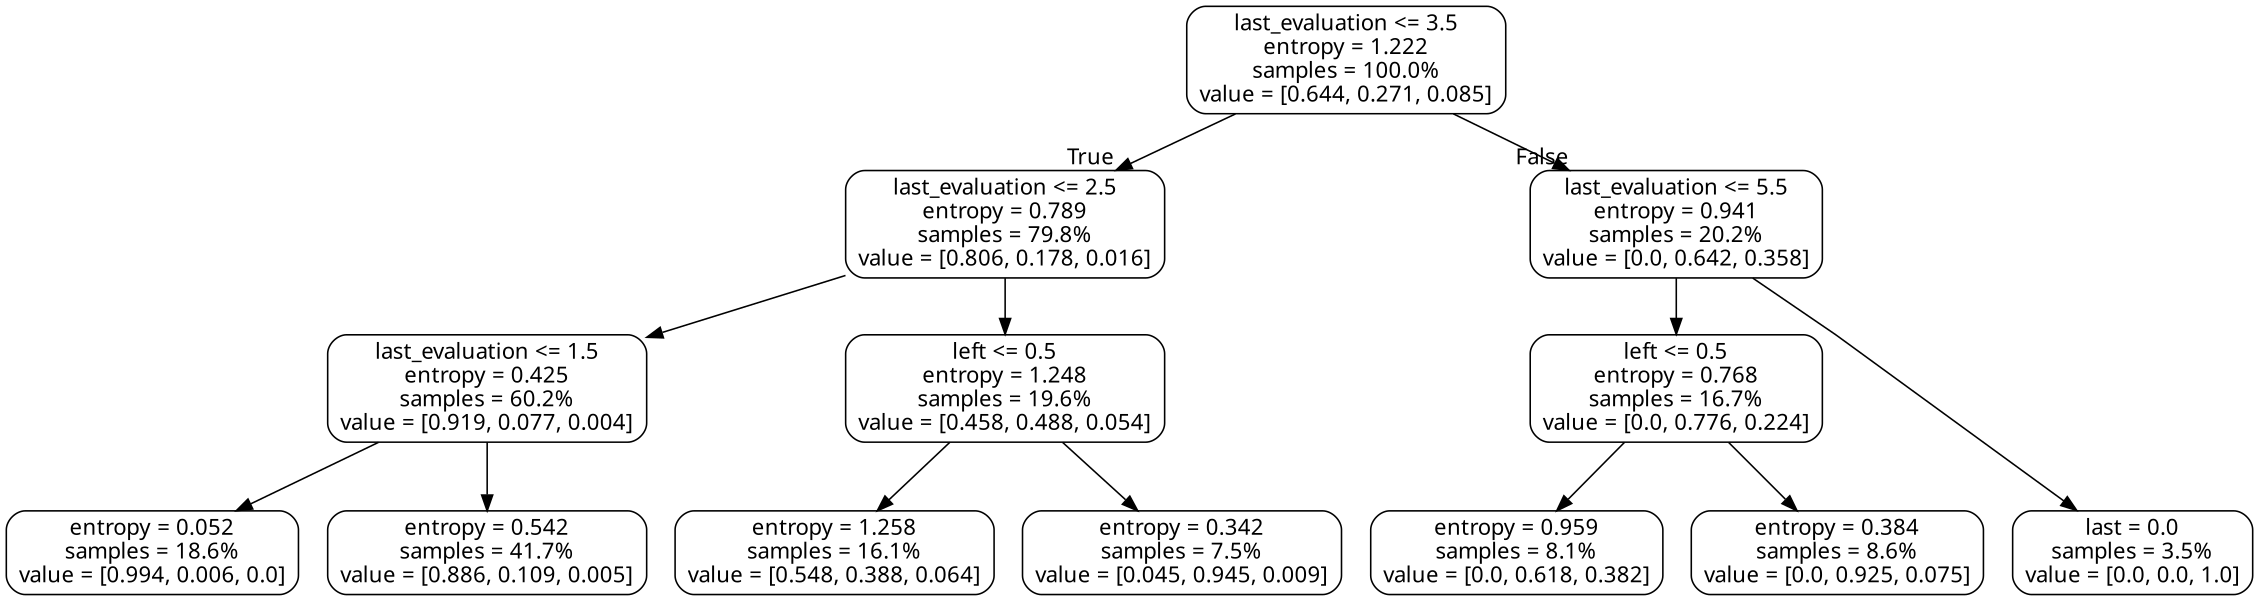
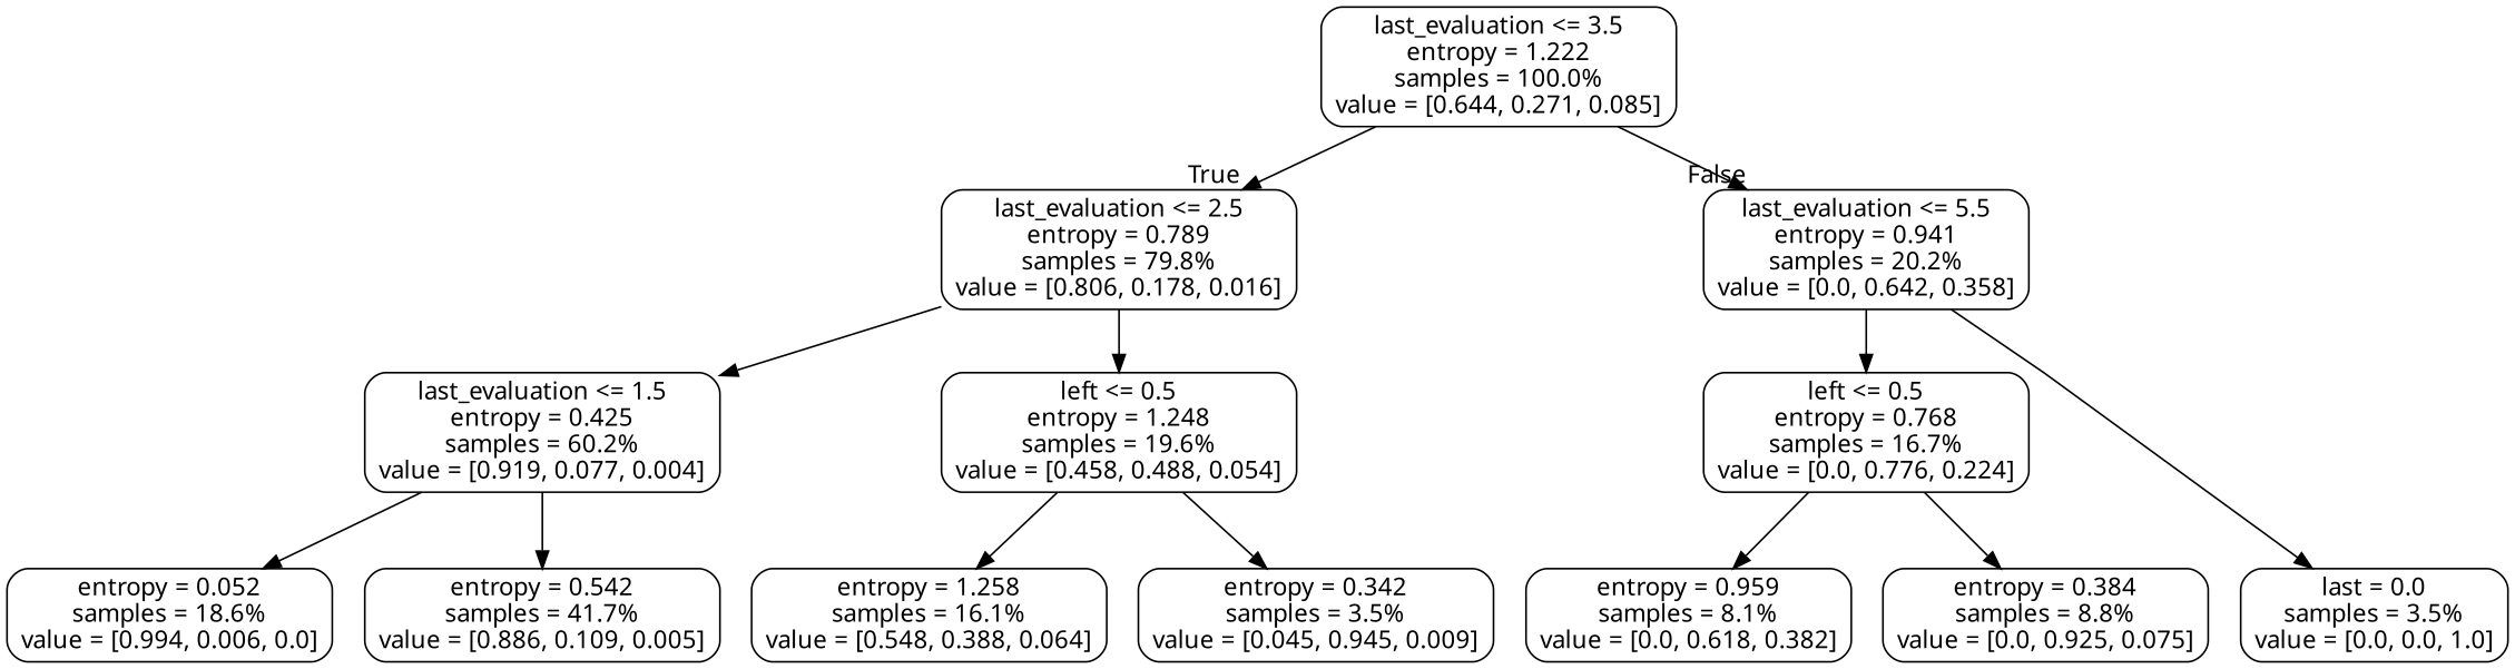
  digraph {
    fontname="Noto Sans"
    ranksep=equally
    splines=polyline
    node [color=black fontname="Noto Sans" shape=box style=rounded]
    edge [fontname="Noto Sans"]
    n1 [label="last_evaluation <= 3.5\nentropy = 1.222\nsamples = 100.0%\nvalue = [0.644, 0.271, 0.085]"]
    n2 [label="last_evaluation <= 2.5\nentropy = 0.789\nsamples = 79.8%\nvalue = [0.806, 0.178, 0.016]"]
    n3 [label="last_evaluation <= 5.5\nentropy = 0.941\nsamples = 20.2%\nvalue = [0.0, 0.642, 0.358]"]
    n4 [label="last_evaluation <= 1.5\nentropy = 0.425\nsamples = 60.2%\nvalue = [0.919, 0.077, 0.004]"]
    n5 [label="left <= 0.5\nentropy = 1.248\nsamples = 19.6%\nvalue = [0.458, 0.488, 0.054]"]
    n6 [label="left <= 0.5\nentropy = 0.768\nsamples = 16.7%\nvalue = [0.0, 0.776, 0.224]"]
    n7 [label="entropy = 0.052\nsamples = 18.6%\nvalue = [0.994, 0.006, 0.0]"]
    n8 [label="entropy = 0.542\nsamples = 41.7%\nvalue = [0.886, 0.109, 0.005]"]
    n9 [label="entropy = 1.258\nsamples = 16.1%\nvalue = [0.548, 0.388, 0.064]"]
-   n10 [label="entropy = 0.342\nsamples = 7.5%\nvalue = [0.045, 0.945, 0.009]"]
+   n10 [label="entropy = 0.342\nsamples = 3.5%\nvalue = [0.045, 0.945, 0.009]"]
    n11 [label="entropy = 0.959\nsamples = 8.1%\nvalue = [0.0, 0.618, 0.382]"]
-   n12 [label="entropy = 0.384\nsamples = 8.6%\nvalue = [0.0, 0.925, 0.075]"]
+   n12 [label="entropy = 0.384\nsamples = 8.8%\nvalue = [0.0, 0.925, 0.075]"]
    n13 [label="last = 0.0\nsamples = 3.5%\nvalue = [0.0, 0.0, 1.0]"]
    subgraph sub_1 {
      rank=same
      n1
    }
    subgraph sub_2 {
      rank=same
      n2
      n3
    }
    subgraph sub_3 {
      rank=same
      n4
      n5
      n6
    }
    subgraph sub_4 {
      rank=same
      n7
      n8
      n9
      n10
      n11
      n12
      n13
    }
    n1 -> n2 [headlabel=True labelangle=45 labeldistance=2.5]
    n1 -> n3 [headlabel=False labelangle=-45 labeldistance=2.5]
    n2 -> n4
    n2 -> n5
    n3 -> n6
    n3 -> n13
    n4 -> n7
    n4 -> n8
    n5 -> n9
    n5 -> n10
    n6 -> n11
    n6 -> n12
  }
